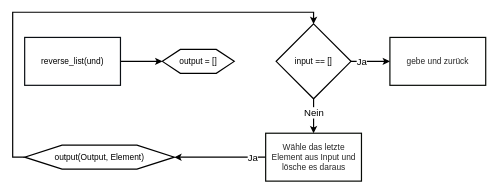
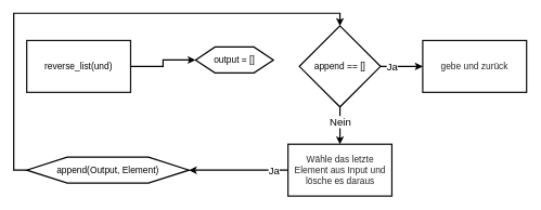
  <mxCell id="0" />
  <mxCell id="1" parent="0" />
  <mxCell id="2" style="edgeStyle=orthogonalEdgeStyle;rounded=0;orthogonalLoop=1;jettySize=auto;html=1;entryX=0;entryY=0.5;entryDx=0;entryDy=0;strokeWidth=2;" parent="1" source="3" target="12" edge="1"><mxGeometry relative="1" as="geometry" /></mxCell>
  <mxCell id="3" value="&lt;font style=&quot;font-size: 14px&quot;&gt;reverse_list(und)&lt;/font&gt;" style="rounded=0;whiteSpace=wrap;html=1;strokeWidth=2;fillColor=none;strokeColor=#0B0F14;" parent="1" vertex="1"><mxGeometry x="40" y="62" width="160" height="80" as="geometry" /></mxCell>
  <mxCell id="4" value="&lt;span style=&quot;font-size: 14px&quot;&gt;&lt;font color=&quot;#262626&quot;&gt;gebe und zurück&lt;/font&gt;&lt;/span&gt;" style="rounded=0;whiteSpace=wrap;html=1;strokeWidth=2;fillColor=none;strokeColor=#070A06;" parent="1" vertex="1"><mxGeometry x="650" y="62" width="160" height="80" as="geometry" /></mxCell>
  <mxCell id="5" style="edgeStyle=orthogonalEdgeStyle;rounded=0;orthogonalLoop=1;jettySize=auto;html=1;entryX=0;entryY=0.5;entryDx=0;entryDy=0;strokeWidth=2;" parent="1" source="9" target="4" edge="1"><mxGeometry relative="1" as="geometry" /></mxCell>
  <mxCell id="6" value="&lt;font style=&quot;font-size: 16px&quot;&gt;Ja&lt;/font&gt;" style="text;html=1;align=center;verticalAlign=middle;resizable=0;points=[];labelBackgroundColor=#ffffff;" parent="5" vertex="1" connectable="0"><mxGeometry x="-0.015" relative="1" as="geometry"><mxPoint x="-14.5" as="offset" /></mxGeometry></mxCell>
  <mxCell id="7" style="edgeStyle=orthogonalEdgeStyle;rounded=0;orthogonalLoop=1;jettySize=auto;html=1;strokeWidth=2;entryX=0.5;entryY=0;entryDx=0;entryDy=0;" parent="1" source="9" target="15" edge="1"><mxGeometry relative="1" as="geometry"><Array as="points"><mxPoint x="523" y="190" /><mxPoint x="523" y="190" /></Array><mxPoint x="730" y="242" as="targetPoint" /></mxGeometry></mxCell>
  <mxCell id="8" value="&lt;font style=&quot;font-size: 16px&quot;&gt;Nein&lt;/font&gt;" style="text;html=1;align=center;verticalAlign=middle;resizable=0;points=[];labelBackgroundColor=#ffffff;" parent="7" vertex="1" connectable="0"><mxGeometry x="-0.019" y="-3" relative="1" as="geometry"><mxPoint x="3" y="-5" as="offset" /></mxGeometry></mxCell>
- <mxCell id="9" value="&lt;span style=&quot;font-size: 14px&quot;&gt;input == []&lt;/span&gt;" style="rhombus;whiteSpace=wrap;html=1;comic=0;strokeWidth=2;fillColor=none;" parent="1" vertex="1"><mxGeometry x="460" y="39.5" width="125" height="125" as="geometry" /></mxCell>
+ <mxCell id="9" value="&lt;span style=&quot;font-size: 14px&quot;&gt;append == []&lt;/span&gt;" style="rhombus;whiteSpace=wrap;html=1;comic=0;strokeWidth=2;fillColor=none;" parent="1" vertex="1"><mxGeometry x="460" y="39.5" width="125" height="125" as="geometry" /></mxCell>
  <mxCell id="10" style="edgeStyle=orthogonalEdgeStyle;rounded=0;orthogonalLoop=1;jettySize=auto;html=1;entryX=1;entryY=0.5;entryDx=0;entryDy=0;strokeWidth=2;exitX=0;exitY=0.5;exitDx=0;exitDy=0;" parent="1" source="15" target="13" edge="1"><mxGeometry relative="1" as="geometry"><mxPoint x="660" y="262" as="sourcePoint" /><mxPoint x="600" y="262" as="targetPoint" /></mxGeometry></mxCell>
  <mxCell id="11" value="&lt;font style=&quot;font-size: 16px&quot;&gt;Ja&lt;/font&gt;" style="edgeLabel;html=1;align=center;verticalAlign=middle;resizable=0;points=[];" parent="10" vertex="1" connectable="0"><mxGeometry x="-0.2" y="-5" relative="1" as="geometry"><mxPoint x="38.5" y="5" as="offset" /></mxGeometry></mxCell>
- <mxCell id="12" value="&lt;font style=&quot;font-size: 14px&quot;&gt;output = []&lt;/font&gt;" style="shape=hexagon;perimeter=hexagonPerimeter2;whiteSpace=wrap;html=1;strokeWidth=2;fillColor=none;" parent="1" vertex="1"><mxGeometry x="270" y="82" width="120" height="40" as="geometry" /></mxCell>
- <mxCell id="13" value="&lt;font style=&quot;font-size: 14px&quot;&gt;output(Output, Element)&lt;/font&gt;" style="shape=hexagon;perimeter=hexagonPerimeter2;whiteSpace=wrap;html=1;strokeWidth=2;fillColor=none;" parent="1" vertex="1"><mxGeometry x="40" y="242" width="250" height="40" as="geometry" /></mxCell>
+ <mxCell id="12" value="&lt;font style=&quot;font-size: 14px&quot;&gt;output = []&lt;/font&gt;" style="shape=hexagon;perimeter=hexagonPerimeter2;whiteSpace=wrap;html=1;strokeWidth=2;fillColor=none;" parent="1" vertex="1"><mxGeometry x="300" y="72" width="120" height="40" as="geometry" /></mxCell>
+ <mxCell id="13" value="&lt;font style=&quot;font-size: 14px&quot;&gt;append(Output, Element)&lt;/font&gt;" style="shape=hexagon;perimeter=hexagonPerimeter2;whiteSpace=wrap;html=1;strokeWidth=2;fillColor=none;" parent="1" vertex="1"><mxGeometry x="40" y="242" width="250" height="40" as="geometry" /></mxCell>
  <mxCell id="14" style="edgeStyle=orthogonalEdgeStyle;rounded=0;orthogonalLoop=1;jettySize=auto;html=1;strokeWidth=2;exitX=0;exitY=0.5;exitDx=0;exitDy=0;entryX=0.5;entryY=0;entryDx=0;entryDy=0;" parent="1" source="13" target="9" edge="1"><mxGeometry relative="1" as="geometry"><mxPoint x="312.5" y="39.5" as="targetPoint" /><mxPoint x="40" y="262" as="sourcePoint" /><Array as="points"><mxPoint x="20" y="262" /><mxPoint x="20" y="20" /><mxPoint x="523" y="20" /></Array></mxGeometry></mxCell>
  <mxCell id="15" value="&lt;font color=&quot;#262626&quot;&gt;&lt;span style=&quot;font-size: 14px&quot;&gt;Wähle das letzte Element aus Input und lösche es daraus&lt;br&gt;&lt;/span&gt;&lt;/font&gt;" style="rounded=0;whiteSpace=wrap;html=1;strokeWidth=2;fillColor=none;strokeColor=#070A06;" parent="1" vertex="1"><mxGeometry x="442.5" y="222" width="160" height="80" as="geometry" /></mxCell>
